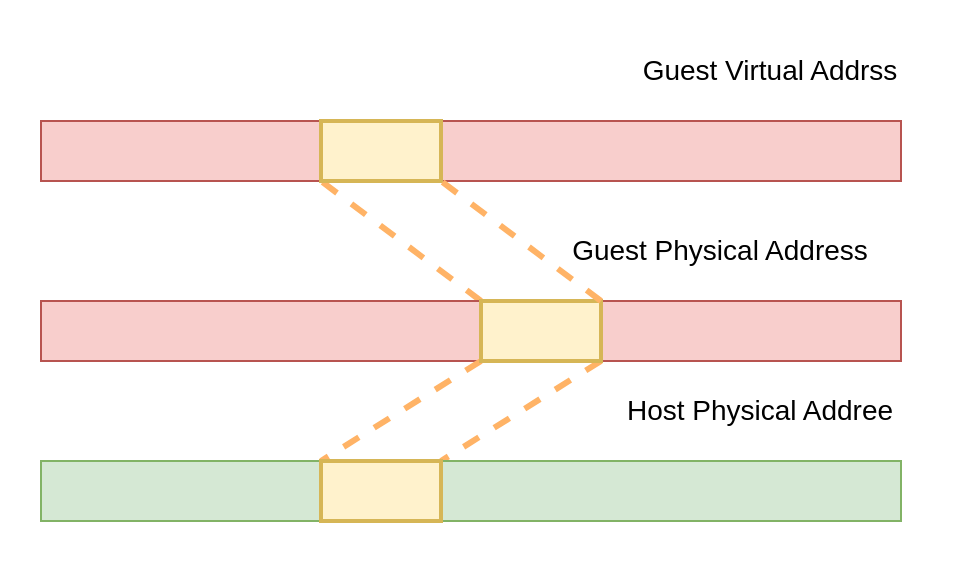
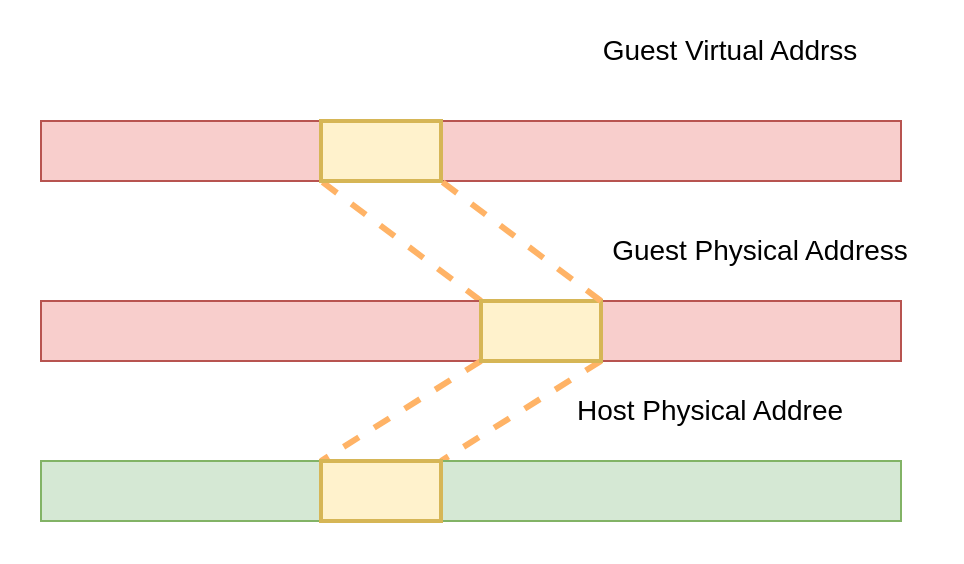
  <mxCell id="0" />
  <mxCell id="1" parent="0" />
  <mxCell id="2" value="" style="endArrow=none;dashed=1;html=1;rounded=1;fontSize=15;strokeColor=#FFB366;strokeWidth=3;exitX=0;exitY=0;exitDx=0;exitDy=0;" parent="1" source="9" edge="1"><mxGeometry width="50" height="50" relative="1" as="geometry"><mxPoint x="160" y="420" as="sourcePoint" /><mxPoint x="160" y="90" as="targetPoint" /></mxGeometry></mxCell>
  <mxCell id="3" value="" style="rounded=0;whiteSpace=wrap;html=1;fillColor=#f8cecc;strokeColor=#b85450;" parent="1" vertex="1"><mxGeometry x="20" y="60" width="430" height="30" as="geometry" /></mxCell>
  <mxCell id="4" value="" style="rounded=0;whiteSpace=wrap;html=1;fillColor=#fff2cc;strokeColor=#d6b656;fontSize=15;gradientColor=none;strokeWidth=2;glass=0;sketch=0;shadow=0;" parent="1" vertex="1"><mxGeometry x="160" y="60" width="60" height="30" as="geometry" /></mxCell>
- <mxCell id="5" value="Guest Virtual Addrss" style="text;html=1;strokeColor=none;fillColor=none;align=center;verticalAlign=middle;whiteSpace=wrap;rounded=0;fontSize=14;" parent="1" vertex="1"><mxGeometry x="310" y="20" width="150" height="30" as="geometry" /></mxCell>
+ <mxCell id="5" value="Guest Virtual Addrss" style="text;html=1;strokeColor=none;fillColor=none;align=center;verticalAlign=middle;whiteSpace=wrap;rounded=0;fontSize=14;" parent="1" vertex="1"><mxGeometry x="290" y="10" width="150" height="30" as="geometry" /></mxCell>
  <mxCell id="6" value="" style="rounded=0;whiteSpace=wrap;html=1;fillColor=#f8cecc;strokeColor=#b85450;" parent="1" vertex="1"><mxGeometry x="20" y="150" width="430" height="30" as="geometry" /></mxCell>
  <mxCell id="7" style="edgeStyle=none;shape=connector;rounded=1;orthogonalLoop=1;jettySize=auto;html=1;exitX=0;exitY=1;exitDx=0;exitDy=0;entryX=0;entryY=0;entryDx=0;entryDy=0;dashed=1;labelBackgroundColor=default;fontFamily=Helvetica;fontSize=15;fontColor=default;endArrow=none;strokeColor=#FFB366;strokeWidth=3;" parent="1" source="9" target="12" edge="1"><mxGeometry relative="1" as="geometry" /></mxCell>
  <mxCell id="8" style="edgeStyle=none;shape=connector;rounded=1;orthogonalLoop=1;jettySize=auto;html=1;exitX=1;exitY=1;exitDx=0;exitDy=0;entryX=1;entryY=0;entryDx=0;entryDy=0;dashed=1;labelBackgroundColor=default;fontFamily=Helvetica;fontSize=15;fontColor=default;endArrow=none;strokeColor=#FFB366;strokeWidth=3;" parent="1" source="9" target="12" edge="1"><mxGeometry relative="1" as="geometry" /></mxCell>
  <mxCell id="9" value="" style="rounded=0;whiteSpace=wrap;html=1;fillColor=#fff2cc;strokeColor=#d6b656;fontSize=15;gradientColor=none;strokeWidth=2;glass=0;sketch=0;shadow=0;" parent="1" vertex="1"><mxGeometry x="240" y="150" width="60" height="30" as="geometry" /></mxCell>
- <mxCell id="10" value="Guest Physical Address" style="text;html=1;strokeColor=none;fillColor=none;align=center;verticalAlign=middle;whiteSpace=wrap;rounded=0;fontSize=14;" parent="1" vertex="1"><mxGeometry x="280" y="110" width="160" height="30" as="geometry" /></mxCell>
+ <mxCell id="10" value="Guest Physical Address" style="text;html=1;strokeColor=none;fillColor=none;align=center;verticalAlign=middle;whiteSpace=wrap;rounded=0;fontSize=14;" parent="1" vertex="1"><mxGeometry x="300" y="110" width="160" height="30" as="geometry" /></mxCell>
  <mxCell id="11" value="" style="rounded=0;whiteSpace=wrap;html=1;fillColor=#d5e8d4;strokeColor=#82b366;" parent="1" vertex="1"><mxGeometry x="20" y="230" width="430" height="30" as="geometry" /></mxCell>
  <mxCell id="12" value="" style="rounded=0;whiteSpace=wrap;html=1;fillColor=#fff2cc;strokeColor=#d6b656;fontSize=15;gradientColor=none;strokeWidth=2;glass=0;sketch=0;shadow=0;" parent="1" vertex="1"><mxGeometry x="160" y="230" width="60" height="30" as="geometry" /></mxCell>
- <mxCell id="13" value="Host Physical Addree" style="text;html=1;strokeColor=none;fillColor=none;align=center;verticalAlign=middle;whiteSpace=wrap;rounded=0;fontSize=14;" parent="1" vertex="1"><mxGeometry x="305" y="190" width="150" height="30" as="geometry" /></mxCell>
+ <mxCell id="13" value="Host Physical Addree" style="text;html=1;strokeColor=none;fillColor=none;align=center;verticalAlign=middle;whiteSpace=wrap;rounded=0;fontSize=14;" parent="1" vertex="1"><mxGeometry x="280" y="190" width="150" height="30" as="geometry" /></mxCell>
  <mxCell id="14" value="" style="endArrow=none;dashed=1;html=1;rounded=1;fontSize=15;strokeColor=#FFB366;strokeWidth=3;exitX=1;exitY=0;exitDx=0;exitDy=0;entryX=1;entryY=1;entryDx=0;entryDy=0;" parent="1" source="9" target="4" edge="1"><mxGeometry width="50" height="50" relative="1" as="geometry"><mxPoint x="250" y="160" as="sourcePoint" /><mxPoint x="170" y="100" as="targetPoint" /></mxGeometry></mxCell>
